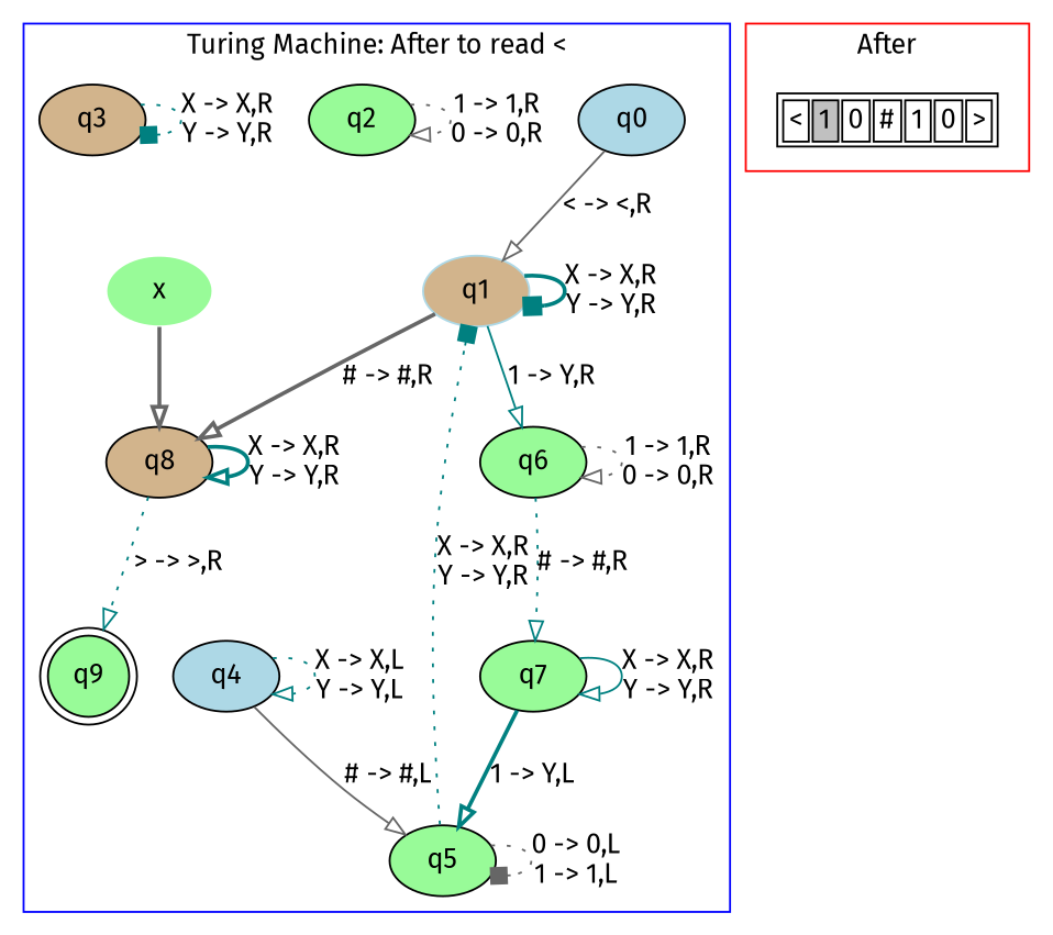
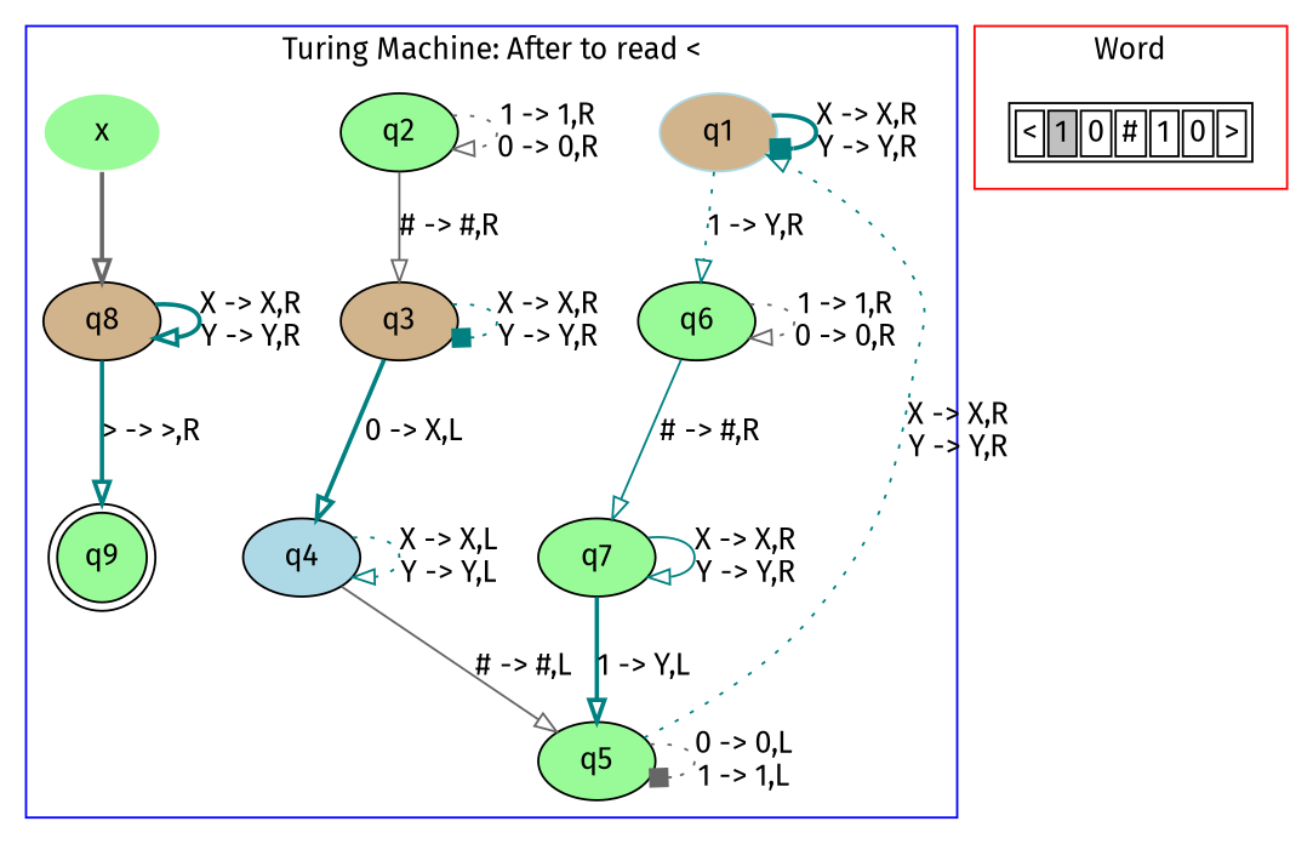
  digraph {
    fontname="Fira Sans"
    node [fillcolor=palegreen fontname="Fira Sans" style=filled]
    edge [arrowhead=onormal color=teal fontname="Fira Sans" style=dotted]
-   q0 [fillcolor=lightblue]
    q1 [color=lightblue fillcolor=tan]
    q2
    q6
    q8 [fillcolor=tan]
    q3 [fillcolor=tan]
    q4 [fillcolor=lightblue]
    q5
    q7
    q9 [shape=doublecircle]
    x [color=white]
    n12 [label=<<TABLE> <TR> <TD><FONT>&lt;</FONT></TD> <TD BGCOLOR="gray"><FONT>1</FONT></TD> <TD><FONT>0</FONT></TD> <TD><FONT>#</FONT></TD> <TD><FONT>1</FONT></TD> <TD><FONT>0</FONT></TD> <TD><FONT>&gt;</FONT></TD> </TR> </TABLE>> shape=plaintext fillcolor="" style=""]
    subgraph cluster_1 {
      color=blue
      label="Turing Machine: After to read <"
-     q0
      q1
      q2
      q6
      q8
      q3
      q4
      q5
      q7
      q9
      x
    }
    subgraph cluster_2 {
      color=red
-     label=After
+     label=Word
      n12
    }
-   q0 -> q1 [color=gray40 label="< -> <,R" style=solid]
    q1 -> q1 [arrowhead=box label="X -> X,R\nY -> Y,R" style=bold]
-   q1 -> q6 [label="1 -> Y,R" style=solid]
-   q1 -> q8 [color=gray40 label="# -> #,R" style=bold]
+   q1 -> q6 [label="1 -> Y,R"]
    q2 -> q2 [color=gray40 label="1 -> 1,R\n0 -> 0,R"]
+   q2 -> q3 [color=gray40 label="# -> #,R" style=solid]
    q6 -> q6 [color=gray40 label="1 -> 1,R\n0 -> 0,R"]
-   q6 -> q7 [label="# -> #,R"]
+   q6 -> q7 [label="# -> #,R" style=solid]
    q8 -> q8 [label="X -> X,R\nY -> Y,R" style=bold]
-   q8 -> q9 [label="> -> >,R"]
+   q8 -> q9 [label="> -> >,R" style=bold]
    q3 -> q3 [arrowhead=box label="X -> X,R\nY -> Y,R"]
+   q3 -> q4 [label="0 -> X,L" style=bold]
    q4 -> q4 [label="X -> X,L\nY -> Y,L"]
    q4 -> q5 [color=gray40 label="# -> #,L" style=solid]
-   q5 -> q1 [arrowhead=box label="X -> X,R\nY -> Y,R"]
+   q5 -> q1 [label="X -> X,R\nY -> Y,R"]
    q5 -> q5 [arrowhead=box color=gray40 label="0 -> 0,L\n1 -> 1,L"]
    q7 -> q5 [label="1 -> Y,L" style=bold]
    q7 -> q7 [label="X -> X,R\nY -> Y,R" style=solid]
    x -> q8 [color=gray40 style=bold]
  }
